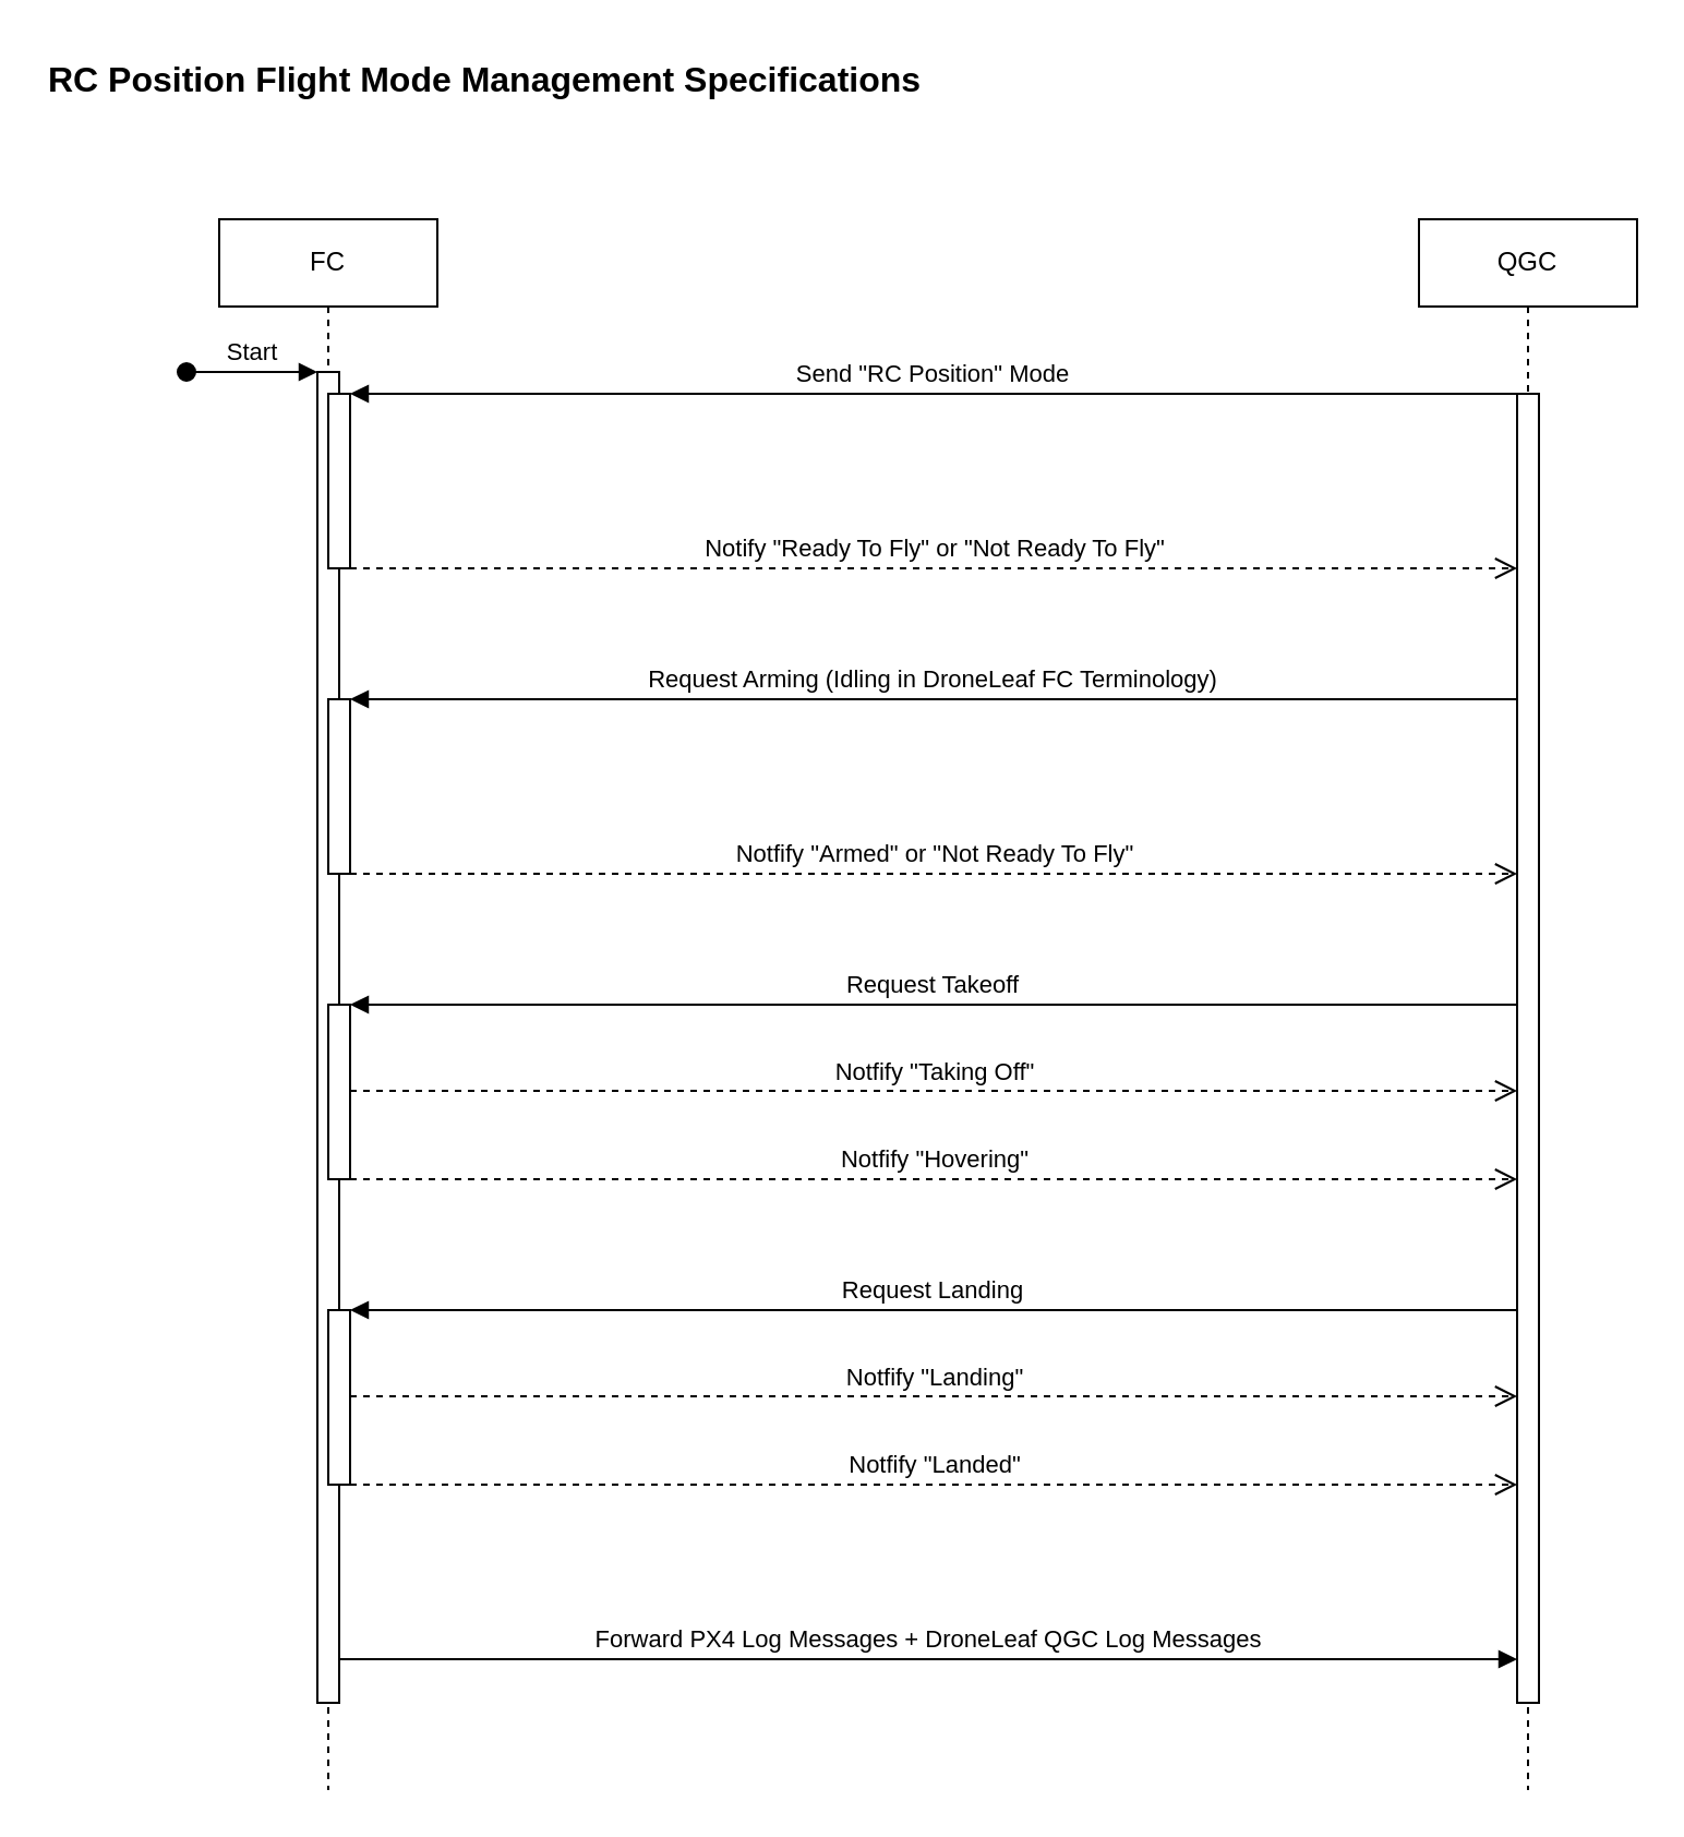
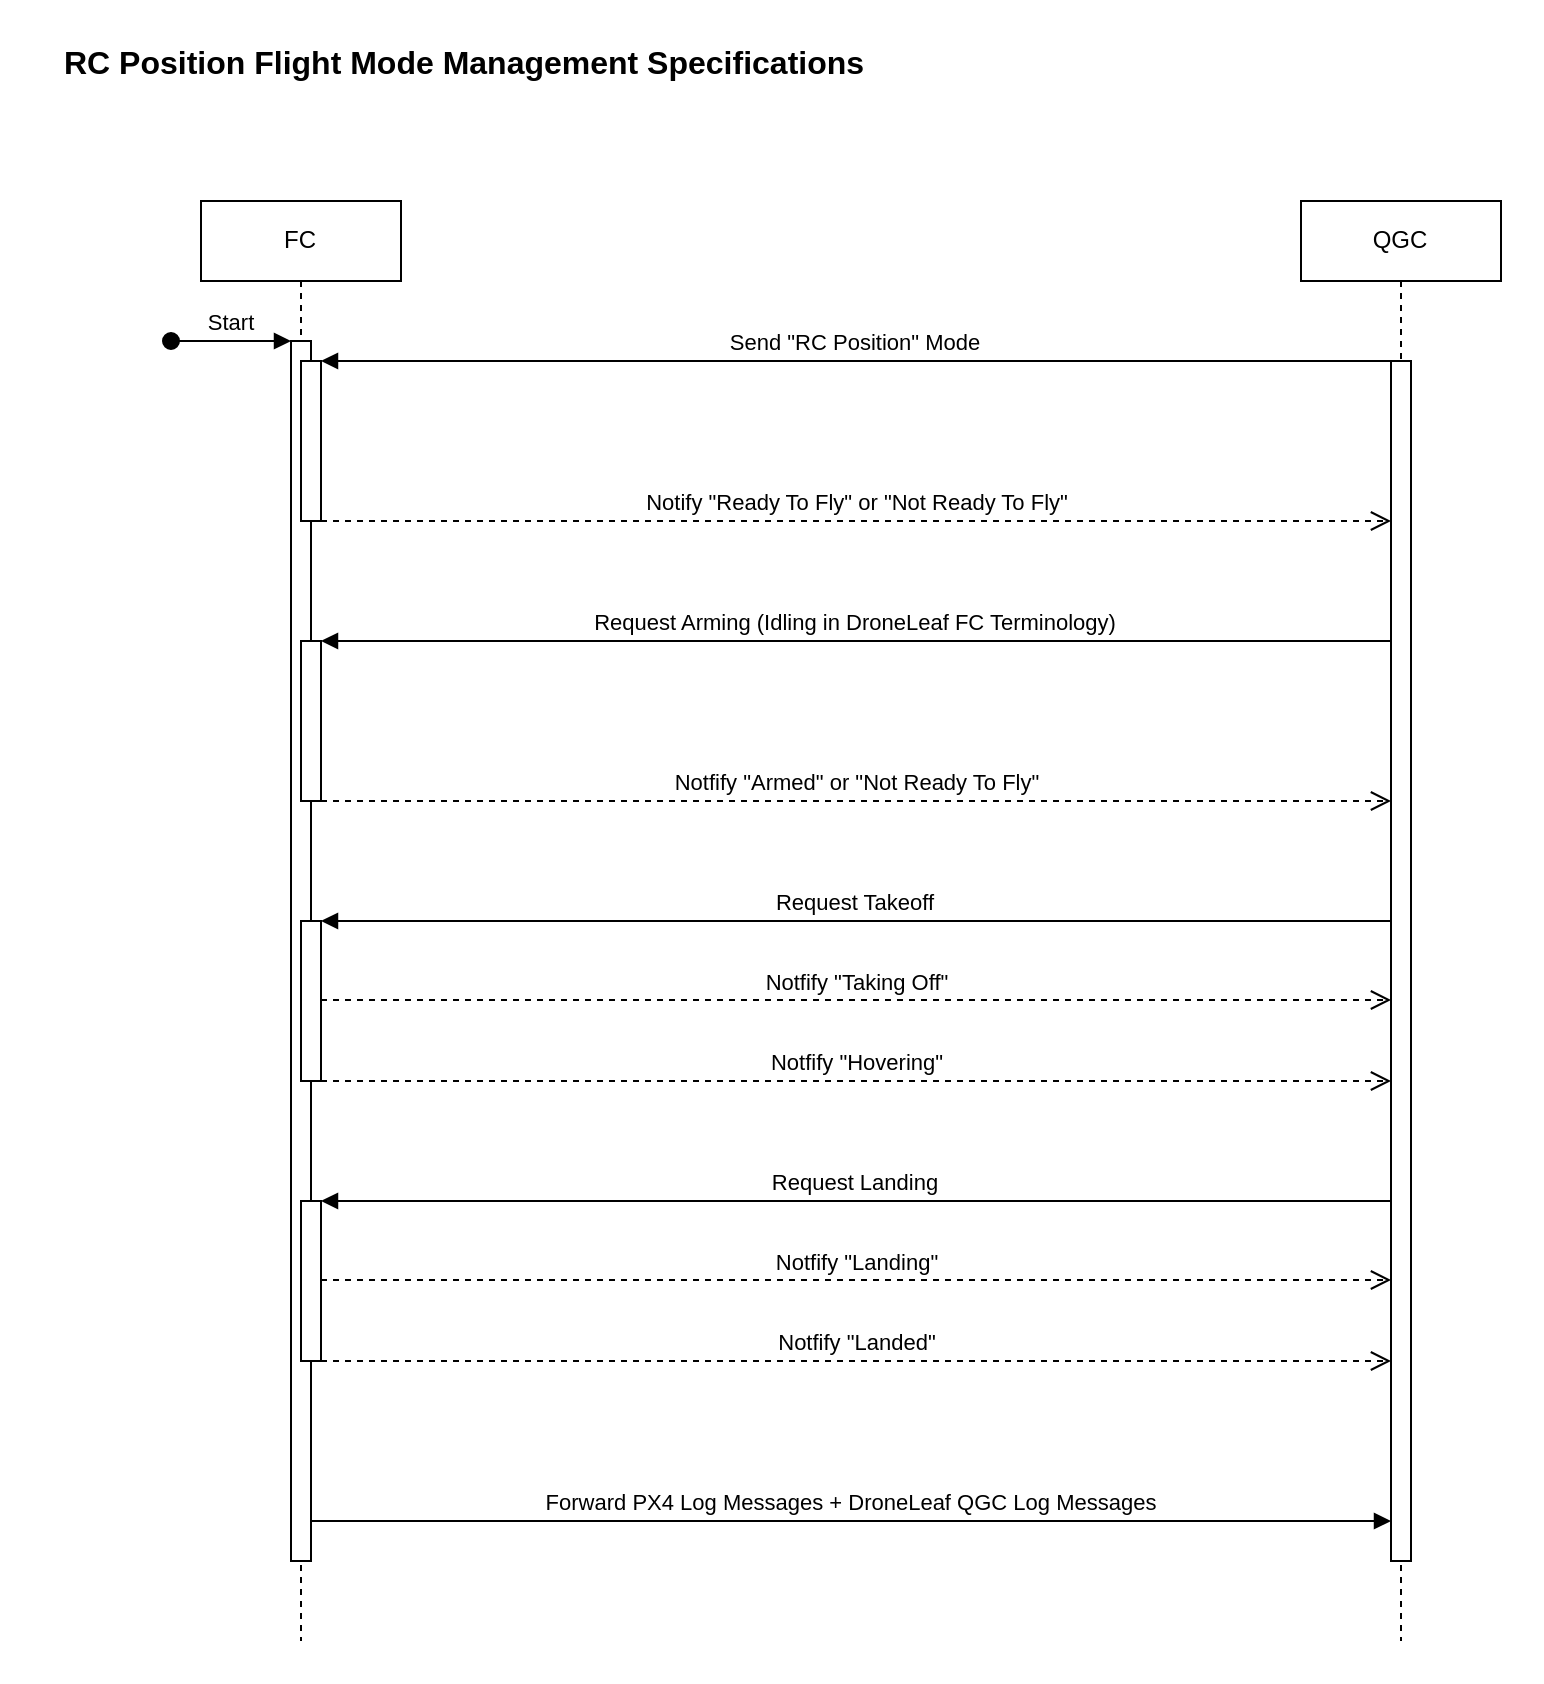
  <mxCell id="0" />
  <mxCell id="1" parent="0" />
  <mxCell id="2" value="FC" style="shape=umlLifeline;perimeter=lifelinePerimeter;whiteSpace=wrap;html=1;container=0;dropTarget=0;collapsible=0;recursiveResize=0;outlineConnect=0;portConstraint=eastwest;newEdgeStyle={&quot;edgeStyle&quot;:&quot;elbowEdgeStyle&quot;,&quot;elbow&quot;:&quot;vertical&quot;,&quot;curved&quot;:0,&quot;rounded&quot;:0};" parent="1" vertex="1"><mxGeometry x="100" y="100" width="100" height="720" as="geometry" /></mxCell>
  <mxCell id="3" value="" style="html=1;points=[];perimeter=orthogonalPerimeter;outlineConnect=0;targetShapes=umlLifeline;portConstraint=eastwest;newEdgeStyle={&quot;edgeStyle&quot;:&quot;elbowEdgeStyle&quot;,&quot;elbow&quot;:&quot;vertical&quot;,&quot;curved&quot;:0,&quot;rounded&quot;:0};" parent="2" vertex="1"><mxGeometry x="45" y="70" width="10" height="610" as="geometry" /></mxCell>
  <mxCell id="4" value="Start" style="html=1;verticalAlign=bottom;startArrow=oval;endArrow=block;startSize=8;edgeStyle=elbowEdgeStyle;elbow=vertical;curved=0;rounded=0;" parent="2" target="3" edge="1"><mxGeometry relative="1" as="geometry"><mxPoint x="-15" y="70" as="sourcePoint" /></mxGeometry></mxCell>
  <mxCell id="5" value="" style="html=1;points=[];perimeter=orthogonalPerimeter;outlineConnect=0;targetShapes=umlLifeline;portConstraint=eastwest;newEdgeStyle={&quot;edgeStyle&quot;:&quot;elbowEdgeStyle&quot;,&quot;elbow&quot;:&quot;vertical&quot;,&quot;curved&quot;:0,&quot;rounded&quot;:0};" parent="2" vertex="1"><mxGeometry x="50" y="220" width="10" height="80" as="geometry" /></mxCell>
  <mxCell id="6" value="" style="html=1;points=[];perimeter=orthogonalPerimeter;outlineConnect=0;targetShapes=umlLifeline;portConstraint=eastwest;newEdgeStyle={&quot;edgeStyle&quot;:&quot;elbowEdgeStyle&quot;,&quot;elbow&quot;:&quot;vertical&quot;,&quot;curved&quot;:0,&quot;rounded&quot;:0};" vertex="1" parent="2"><mxGeometry x="50" y="80" width="10" height="80" as="geometry" /></mxCell>
  <mxCell id="7" value="Forward PX4 Log Messages + DroneLeaf QGC Log Messages" style="html=1;verticalAlign=bottom;endArrow=block;edgeStyle=elbowEdgeStyle;elbow=vertical;curved=0;rounded=0;" edge="1" parent="2" source="3"><mxGeometry relative="1" as="geometry"><mxPoint x="60" y="660" as="sourcePoint" /><Array as="points"><mxPoint x="150" y="660" /></Array><mxPoint x="595" y="660" as="targetPoint" /></mxGeometry></mxCell>
  <mxCell id="8" value="QGC" style="shape=umlLifeline;perimeter=lifelinePerimeter;whiteSpace=wrap;html=1;container=0;dropTarget=0;collapsible=0;recursiveResize=0;outlineConnect=0;portConstraint=eastwest;newEdgeStyle={&quot;edgeStyle&quot;:&quot;elbowEdgeStyle&quot;,&quot;elbow&quot;:&quot;vertical&quot;,&quot;curved&quot;:0,&quot;rounded&quot;:0};" parent="1" vertex="1"><mxGeometry x="650" y="100" width="100" height="720" as="geometry" /></mxCell>
  <mxCell id="9" value="" style="html=1;points=[];perimeter=orthogonalPerimeter;outlineConnect=0;targetShapes=umlLifeline;portConstraint=eastwest;newEdgeStyle={&quot;edgeStyle&quot;:&quot;elbowEdgeStyle&quot;,&quot;elbow&quot;:&quot;vertical&quot;,&quot;curved&quot;:0,&quot;rounded&quot;:0};" parent="8" vertex="1"><mxGeometry x="45" y="80" width="10" height="600" as="geometry" /></mxCell>
  <mxCell id="10" value="Request Arming (Idling in DroneLeaf FC Terminology)" style="html=1;verticalAlign=bottom;endArrow=block;edgeStyle=elbowEdgeStyle;elbow=vertical;curved=0;rounded=0;" parent="1" target="5" edge="1"><mxGeometry relative="1" as="geometry"><mxPoint x="695" y="320" as="sourcePoint" /><Array as="points"><mxPoint x="250" y="320" /></Array></mxGeometry></mxCell>
  <mxCell id="11" value="Notfify &quot;Armed&quot; or &quot;Not Ready To Fly&quot;" style="html=1;verticalAlign=bottom;endArrow=open;dashed=1;endSize=8;edgeStyle=elbowEdgeStyle;elbow=vertical;curved=0;rounded=0;" parent="1" edge="1"><mxGeometry relative="1" as="geometry"><mxPoint x="695" y="400" as="targetPoint" /><Array as="points"><mxPoint x="240" y="400" /></Array><mxPoint x="160" y="400" as="sourcePoint" /></mxGeometry></mxCell>
- <mxCell id="12" value="RC Position Flight Mode Management Specifications" style="text;html=1;align=left;verticalAlign=top;resizable=0;points=[];autosize=1;strokeColor=none;fillColor=none;fontStyle=1;fontSize=16;" vertex="1" parent="1"><mxGeometry x="20" width="400" height="30" as="geometry" y="20" /></mxCell>
+ <mxCell id="12" value="RC Position Flight Mode Management Specifications" style="text;html=1;align=left;verticalAlign=top;resizable=0;points=[];autosize=1;strokeColor=none;fillColor=none;fontStyle=1;fontSize=16;" vertex="1" parent="1"><mxGeometry x="30" y="15" width="400" height="30" as="geometry" /></mxCell>
  <mxCell id="13" value="Send &quot;RC Position&quot; Mode" style="html=1;verticalAlign=bottom;endArrow=block;edgeStyle=elbowEdgeStyle;elbow=horizontal;curved=0;rounded=0;" parent="1" source="9" edge="1"><mxGeometry relative="1" as="geometry"><Array as="points"><mxPoint x="240" y="180" /></Array><mxPoint x="160" y="180" as="targetPoint" /></mxGeometry></mxCell>
  <mxCell id="14" value="Notify &quot;Ready To Fly&quot; or &quot;Not Ready To Fly&quot;" style="html=1;verticalAlign=bottom;endArrow=open;dashed=1;endSize=8;edgeStyle=elbowEdgeStyle;elbow=vertical;curved=0;rounded=0;" edge="1" parent="1"><mxGeometry relative="1" as="geometry"><mxPoint x="695" y="260" as="targetPoint" /><Array as="points"><mxPoint x="240" y="260" /></Array><mxPoint x="160" y="260" as="sourcePoint" /></mxGeometry></mxCell>
  <mxCell id="15" value="" style="html=1;points=[];perimeter=orthogonalPerimeter;outlineConnect=0;targetShapes=umlLifeline;portConstraint=eastwest;newEdgeStyle={&quot;edgeStyle&quot;:&quot;elbowEdgeStyle&quot;,&quot;elbow&quot;:&quot;vertical&quot;,&quot;curved&quot;:0,&quot;rounded&quot;:0};" vertex="1" parent="1"><mxGeometry x="150" y="460" width="10" height="80" as="geometry" /></mxCell>
  <mxCell id="16" value="Request Takeoff" style="html=1;verticalAlign=bottom;endArrow=block;edgeStyle=elbowEdgeStyle;elbow=vertical;curved=0;rounded=0;" edge="1" parent="1" target="15"><mxGeometry relative="1" as="geometry"><mxPoint x="695" y="460" as="sourcePoint" /><Array as="points"><mxPoint x="250" y="460" /></Array></mxGeometry></mxCell>
  <mxCell id="17" value="Notfify &quot;Hovering&quot;" style="html=1;verticalAlign=bottom;endArrow=open;dashed=1;endSize=8;edgeStyle=elbowEdgeStyle;elbow=vertical;curved=0;rounded=0;" edge="1" parent="1"><mxGeometry relative="1" as="geometry"><mxPoint x="695" y="540" as="targetPoint" /><Array as="points"><mxPoint x="240" y="540" /></Array><mxPoint x="160" y="540" as="sourcePoint" /></mxGeometry></mxCell>
  <mxCell id="18" value="Notfify &quot;Taking Off&quot;" style="html=1;verticalAlign=bottom;endArrow=open;dashed=1;endSize=8;edgeStyle=elbowEdgeStyle;elbow=vertical;curved=0;rounded=0;" edge="1" parent="1"><mxGeometry relative="1" as="geometry"><mxPoint x="695" y="499.5" as="targetPoint" /><Array as="points"><mxPoint x="240" y="499.5" /></Array><mxPoint x="160" y="499.5" as="sourcePoint" /></mxGeometry></mxCell>
  <mxCell id="19" value="" style="html=1;points=[];perimeter=orthogonalPerimeter;outlineConnect=0;targetShapes=umlLifeline;portConstraint=eastwest;newEdgeStyle={&quot;edgeStyle&quot;:&quot;elbowEdgeStyle&quot;,&quot;elbow&quot;:&quot;vertical&quot;,&quot;curved&quot;:0,&quot;rounded&quot;:0};" vertex="1" parent="1"><mxGeometry x="150" y="600" width="10" height="80" as="geometry" /></mxCell>
  <mxCell id="20" value="Request Landing" style="html=1;verticalAlign=bottom;endArrow=block;edgeStyle=elbowEdgeStyle;elbow=vertical;curved=0;rounded=0;" edge="1" parent="1" target="19"><mxGeometry relative="1" as="geometry"><mxPoint x="695" y="600" as="sourcePoint" /><Array as="points"><mxPoint x="250" y="600" /></Array></mxGeometry></mxCell>
  <mxCell id="21" value="Notfify &quot;Landed&quot;" style="html=1;verticalAlign=bottom;endArrow=open;dashed=1;endSize=8;edgeStyle=elbowEdgeStyle;elbow=vertical;curved=0;rounded=0;" edge="1" parent="1"><mxGeometry relative="1" as="geometry"><mxPoint x="695" y="680" as="targetPoint" /><Array as="points"><mxPoint x="240" y="680" /></Array><mxPoint x="160" y="680" as="sourcePoint" /></mxGeometry></mxCell>
  <mxCell id="22" value="Notfify &quot;Landing&quot;" style="html=1;verticalAlign=bottom;endArrow=open;dashed=1;endSize=8;edgeStyle=elbowEdgeStyle;elbow=vertical;curved=0;rounded=0;" edge="1" parent="1"><mxGeometry relative="1" as="geometry"><mxPoint x="695" y="639.5" as="targetPoint" /><Array as="points"><mxPoint x="240" y="639.5" /></Array><mxPoint x="160" y="639.5" as="sourcePoint" /></mxGeometry></mxCell>
